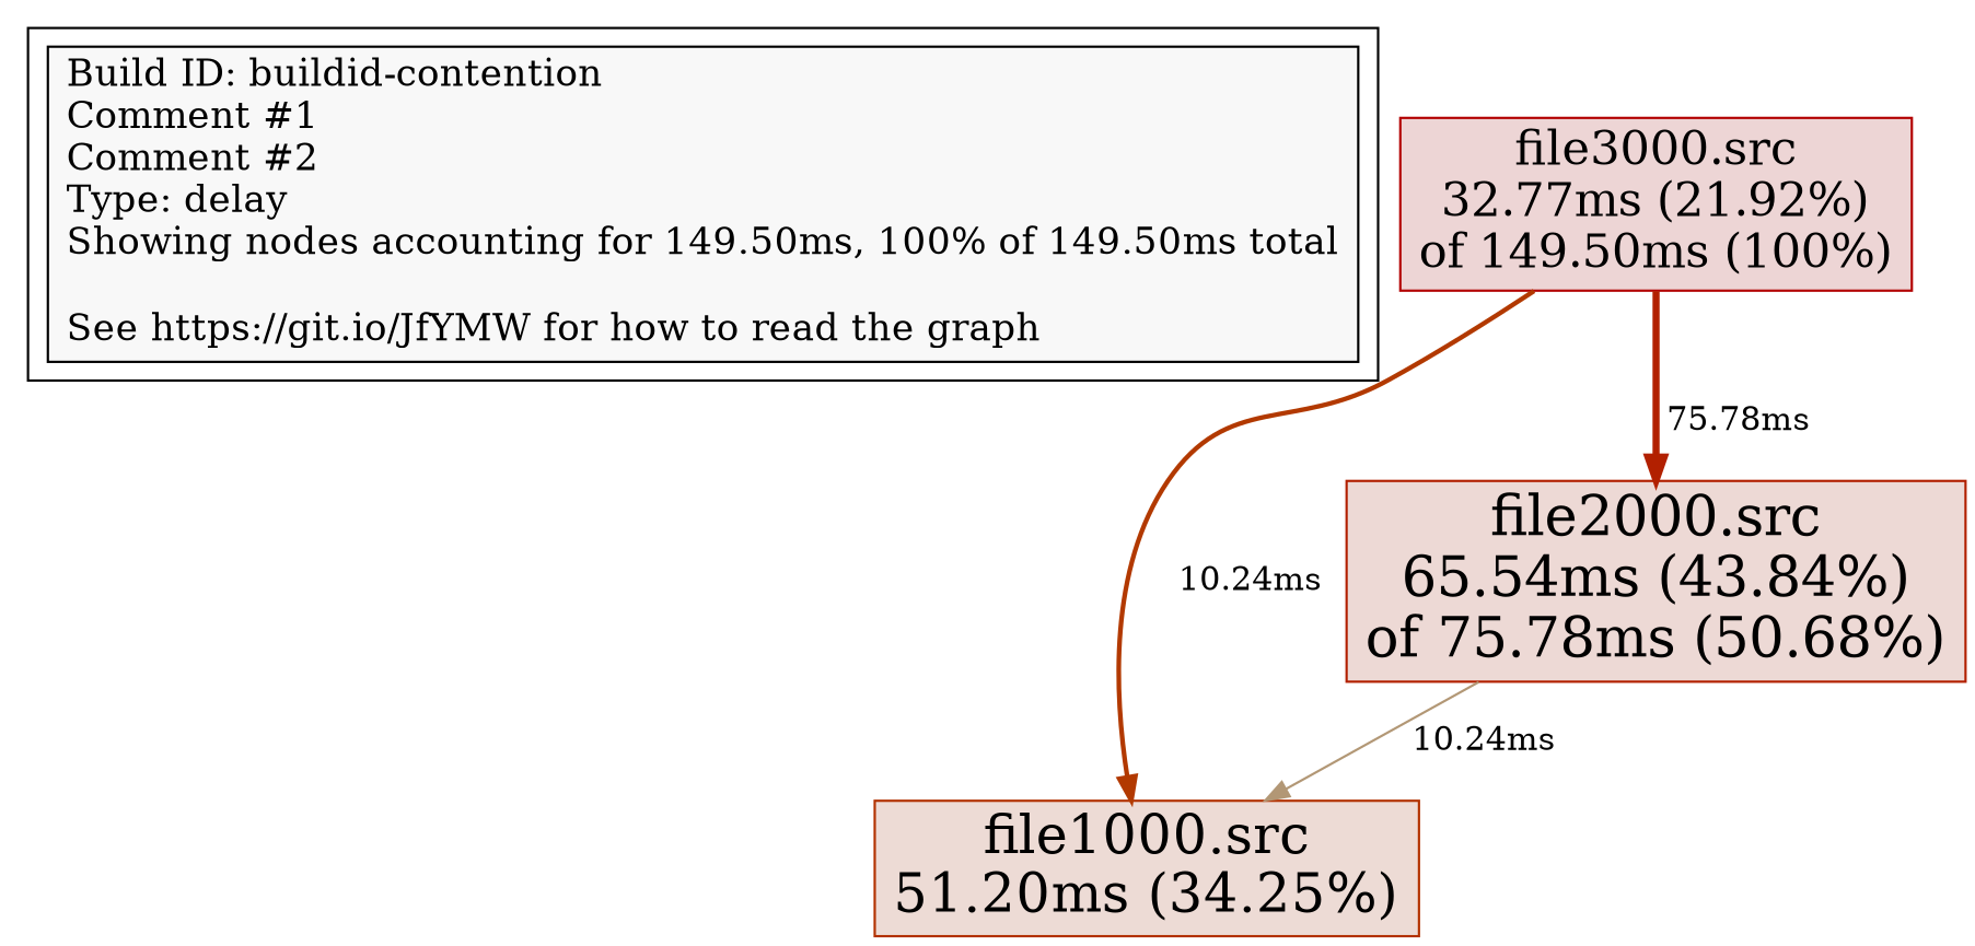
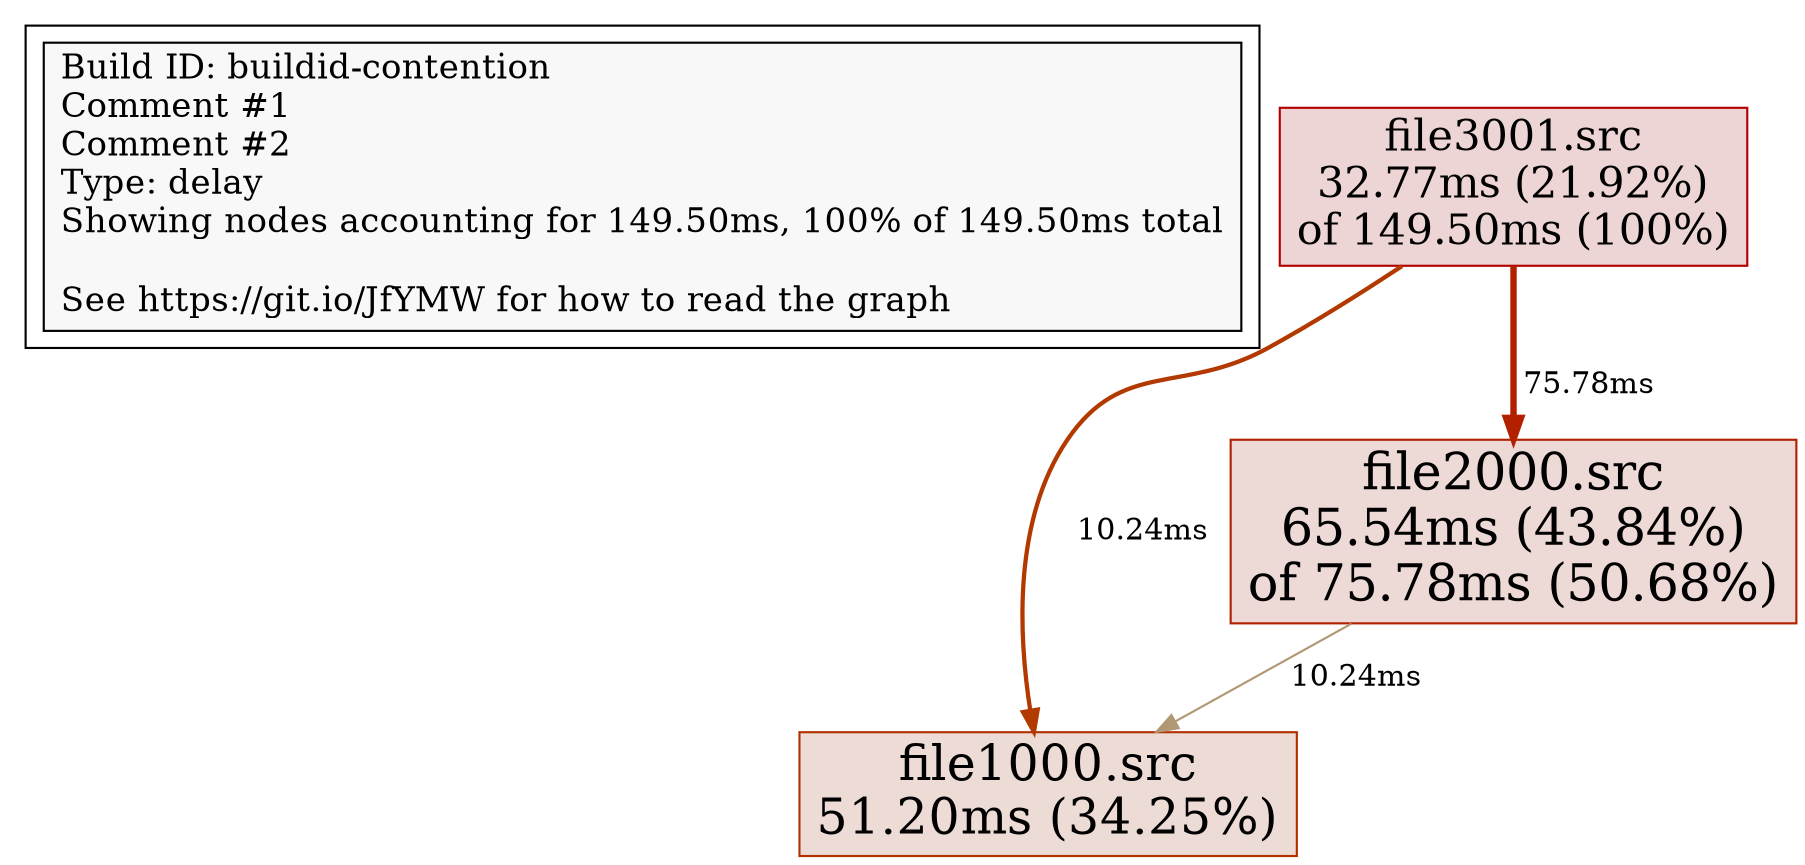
  digraph {
    node [shape=box style=filled]
    n1 [fillcolor="#f8f8f8" fontsize=16 label="Build ID: buildid-contention\lComment #1\lComment #2\lType: delay\lShowing nodes accounting for 149.50ms, 100% of 149.50ms total\l\lSee https://git.io/JfYMW for how to read the graph\l"]
-   n2 [color="#b20000" fillcolor="#edd5d5" fontsize=20 label="file3000.src\n32.77ms (21.92%)\nof 149.50ms (100%)"]
+   n2 [color="#b20000" fillcolor="#edd5d5" fontsize=20 label="file3001.src\n32.77ms (21.92%)\nof 149.50ms (100%)"]
    n3 [color="#b23100" fillcolor="#eddbd5" fontsize=23 label="file1000.src\n51.20ms (34.25%)"]
    n4 [color="#b22000" fillcolor="#edd9d5" fontsize=24 label="file2000.src\n65.54ms (43.84%)\nof 75.78ms (50.68%)"]
    subgraph cluster_1 {
      n1
    }
    n2 -> n3 [color="#b23900" label=" 10.24ms" penwidth=2 weight=28]
    n2 -> n4 [color="#b22000" label=" 75.78ms" penwidth=3 weight=51]
    n4 -> n3 [color="#b29775" label=" 10.24ms" weight=7]
  }
